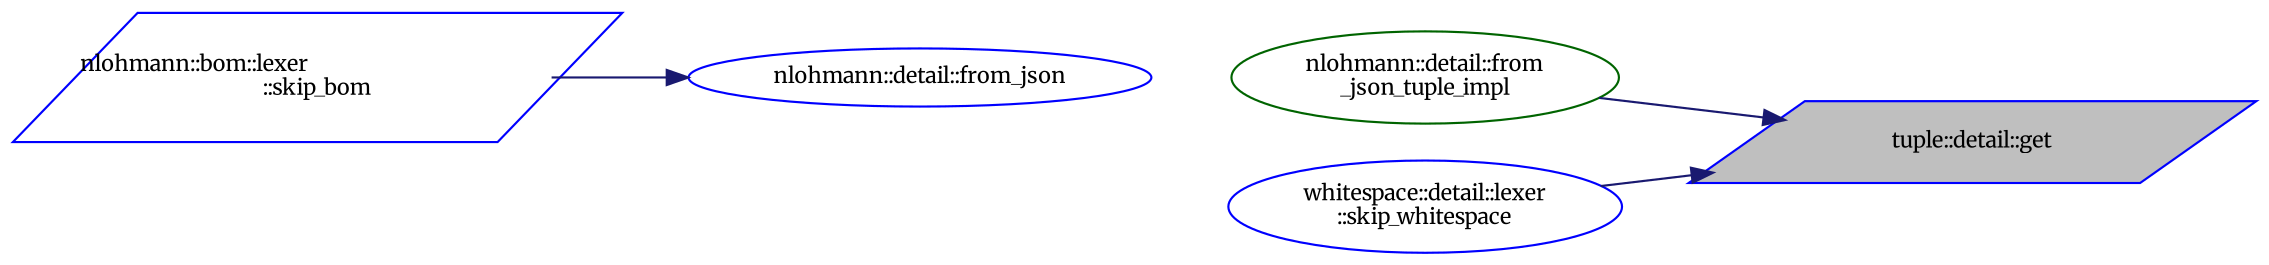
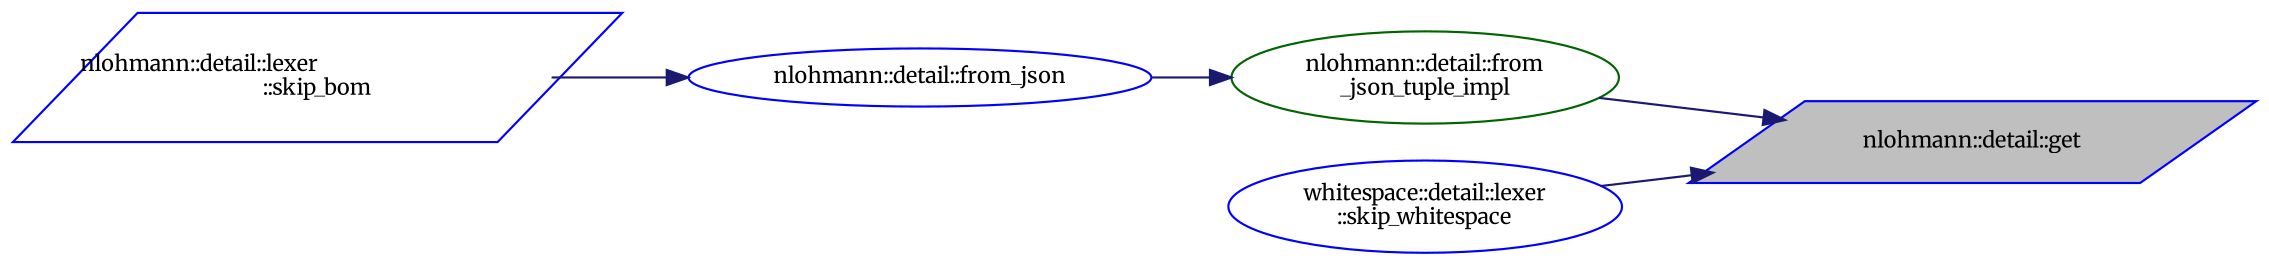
  digraph {
    fontname=Merriweather
    rankdir=RL
    node [color=blue fillcolor=white fontname=Merriweather fontsize=10 shape=ellipse style=filled]
    edge [color=midnightblue dir=back fontname=Merriweather fontsize=10 labelfontname=Helvetica labelfontsize=10 style=solid]
-   n1 [fillcolor=grey75 fontcolor=black height=0.2 label="tuple::detail::get" shape=parallelogram width=0.4]
+   n1 [fillcolor=grey75 fontcolor=black height=0.2 label="nlohmann::detail::get" shape=parallelogram width=0.4]
    n2 [color=darkgreen height=0.2 label="nlohmann::detail::from\l_json_tuple_impl" width=0.4]
    n3 [height=0.2 label="whitespace::detail::lexer\l::skip_whitespace" width=0.4]
    n4 [height=0.2 label="nlohmann::detail::from_json" width=0.4]
-   n5 [height=0.2 label="nlohmann::bom::lexer\l::skip_bom" shape=parallelogram width=0.4]
+   n5 [height=0.2 label="nlohmann::detail::lexer\l::skip_bom" shape=parallelogram width=0.4]
    n1 -> n2
    n1 -> n3
+   n2 -> n4
    n4 -> n5
  }
